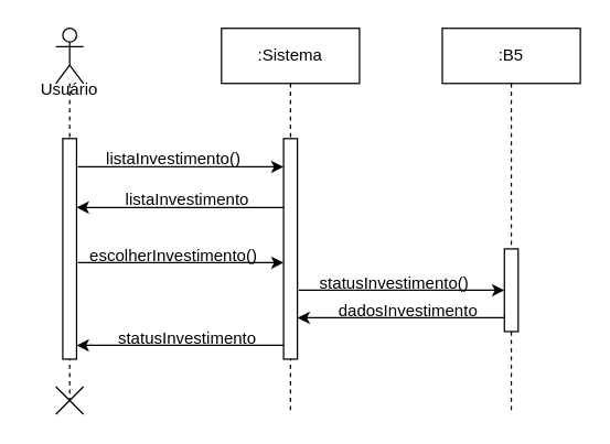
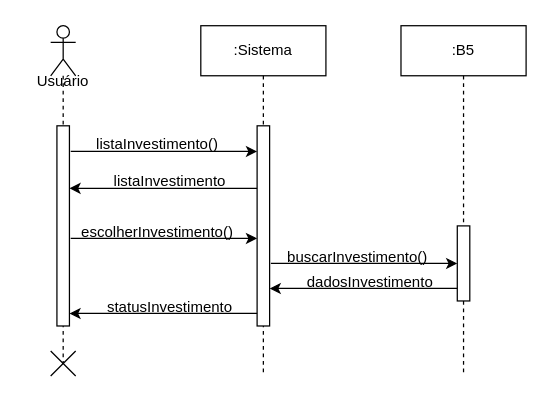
  <mxCell id="0" />
  <mxCell id="1" parent="0" />
  <mxCell id="2" value="" style="shape=umlLifeline;perimeter=lifelinePerimeter;whiteSpace=wrap;html=1;container=1;dropTarget=0;collapsible=0;recursiveResize=0;outlineConnect=0;portConstraint=eastwest;newEdgeStyle={&quot;curved&quot;:0,&quot;rounded&quot;:0};participant=umlActor;" vertex="1" parent="1"><mxGeometry x="40" y="20" width="20" height="270" as="geometry" /></mxCell>
  <mxCell id="3" value="" style="html=1;points=[[0,0,0,0,5],[0,1,0,0,-5],[1,0,0,0,5],[1,1,0,0,-5]];perimeter=orthogonalPerimeter;outlineConnect=0;targetShapes=umlLifeline;portConstraint=eastwest;newEdgeStyle={&quot;curved&quot;:0,&quot;rounded&quot;:0};" vertex="1" parent="2"><mxGeometry x="5" y="80" width="10" height="160" as="geometry" /></mxCell>
  <mxCell id="4" value=":Sistema" style="shape=umlLifeline;perimeter=lifelinePerimeter;whiteSpace=wrap;html=1;container=1;dropTarget=0;collapsible=0;recursiveResize=0;outlineConnect=0;portConstraint=eastwest;newEdgeStyle={&quot;curved&quot;:0,&quot;rounded&quot;:0};" vertex="1" parent="1"><mxGeometry x="160" y="20" width="100" height="280" as="geometry" /></mxCell>
  <mxCell id="5" value="" style="html=1;points=[[0,0,0,0,5],[0,1,0,0,-5],[1,0,0,0,5],[1,1,0,0,-5]];perimeter=orthogonalPerimeter;outlineConnect=0;targetShapes=umlLifeline;portConstraint=eastwest;newEdgeStyle={&quot;curved&quot;:0,&quot;rounded&quot;:0};" vertex="1" parent="4"><mxGeometry x="45" y="80" width="10" height="160" as="geometry" /></mxCell>
  <mxCell id="6" value=":B5" style="shape=umlLifeline;perimeter=lifelinePerimeter;whiteSpace=wrap;html=1;container=1;dropTarget=0;collapsible=0;recursiveResize=0;outlineConnect=0;portConstraint=eastwest;newEdgeStyle={&quot;curved&quot;:0,&quot;rounded&quot;:0};" vertex="1" parent="1"><mxGeometry x="320" y="20" width="100" height="280" as="geometry" /></mxCell>
  <mxCell id="7" value="" style="html=1;points=[[0,0,0,0,5],[0,1,0,0,-5],[1,0,0,0,5],[1,1,0,0,-5]];perimeter=orthogonalPerimeter;outlineConnect=0;targetShapes=umlLifeline;portConstraint=eastwest;newEdgeStyle={&quot;curved&quot;:0,&quot;rounded&quot;:0};" vertex="1" parent="6"><mxGeometry x="45" y="160" width="10" height="60" as="geometry" /></mxCell>
  <mxCell id="8" value="Usuário" style="text;html=1;align=center;verticalAlign=middle;whiteSpace=wrap;rounded=0;" vertex="1" parent="1"><mxGeometry x="20" y="50" width="60" height="30" as="geometry" /></mxCell>
  <mxCell id="9" value="" style="endArrow=classic;html=1;rounded=0;exitX=1.103;exitY=0.128;exitDx=0;exitDy=0;exitPerimeter=0;" edge="1" parent="1" source="3" target="5"><mxGeometry width="50" height="50" relative="1" as="geometry"><mxPoint x="60" y="120" as="sourcePoint" /><mxPoint x="200" y="120" as="targetPoint" /></mxGeometry></mxCell>
  <mxCell id="10" value="listaInvestimento()" style="text;html=1;align=center;verticalAlign=middle;resizable=0;points=[];autosize=1;strokeColor=none;fillColor=none;" vertex="1" parent="1"><mxGeometry x="50" y="100" width="150" height="30" as="geometry" /></mxCell>
  <mxCell id="11" value="" style="endArrow=classic;html=1;rounded=0;" edge="1" parent="1" target="3"><mxGeometry width="50" height="50" relative="1" as="geometry"><mxPoint x="205" y="150" as="sourcePoint" /><mxPoint x="60" y="150" as="targetPoint" /></mxGeometry></mxCell>
  <mxCell id="12" value="listaInvestimento" style="text;html=1;align=center;verticalAlign=middle;resizable=0;points=[];autosize=1;strokeColor=none;fillColor=none;" vertex="1" parent="1"><mxGeometry x="80" y="130" width="110" height="30" as="geometry" /></mxCell>
  <mxCell id="13" value="" style="endArrow=classic;html=1;rounded=0;exitX=1.103;exitY=0.128;exitDx=0;exitDy=0;exitPerimeter=0;" edge="1" parent="1"><mxGeometry width="50" height="50" relative="1" as="geometry"><mxPoint x="56" y="190" as="sourcePoint" /><mxPoint x="205" y="190" as="targetPoint" /></mxGeometry></mxCell>
  <mxCell id="14" value="escolherInvestimento()" style="text;html=1;align=center;verticalAlign=middle;resizable=0;points=[];autosize=1;strokeColor=none;fillColor=none;" vertex="1" parent="1"><mxGeometry x="55" y="170" width="140" height="30" as="geometry" /></mxCell>
  <mxCell id="15" value="" style="endArrow=classic;html=1;rounded=0;exitX=1.103;exitY=0.128;exitDx=0;exitDy=0;exitPerimeter=0;" edge="1" parent="1"><mxGeometry width="50" height="50" relative="1" as="geometry"><mxPoint x="216" y="210" as="sourcePoint" /><mxPoint x="365" y="210" as="targetPoint" /></mxGeometry></mxCell>
- <mxCell id="16" value="statusInvestimento()" style="text;html=1;align=center;verticalAlign=middle;resizable=0;points=[];autosize=1;strokeColor=none;fillColor=none;" vertex="1" parent="1"><mxGeometry x="215" y="190" width="140" height="30" as="geometry" /></mxCell>
+ <mxCell id="16" value="buscarInvestimento()" style="text;html=1;align=center;verticalAlign=middle;resizable=0;points=[];autosize=1;strokeColor=none;fillColor=none;" vertex="1" parent="1"><mxGeometry x="215" y="190" width="140" height="30" as="geometry" /></mxCell>
  <mxCell id="17" value="" style="endArrow=classic;html=1;rounded=0;" edge="1" parent="1"><mxGeometry width="50" height="50" relative="1" as="geometry"><mxPoint x="365" y="230" as="sourcePoint" /><mxPoint x="215" y="230" as="targetPoint" /></mxGeometry></mxCell>
  <mxCell id="18" value="dadosInvestimento" style="text;html=1;align=center;verticalAlign=middle;resizable=0;points=[];autosize=1;strokeColor=none;fillColor=none;" vertex="1" parent="1"><mxGeometry x="235" y="210" width="120" height="30" as="geometry" /></mxCell>
  <mxCell id="19" value="" style="endArrow=classic;html=1;rounded=0;" edge="1" parent="1"><mxGeometry width="50" height="50" relative="1" as="geometry"><mxPoint x="205" y="250" as="sourcePoint" /><mxPoint x="55" y="250" as="targetPoint" /></mxGeometry></mxCell>
  <mxCell id="20" value="statusInvestimento" style="text;html=1;align=center;verticalAlign=middle;resizable=0;points=[];autosize=1;strokeColor=none;fillColor=none;" vertex="1" parent="1"><mxGeometry x="75" y="230" width="120" height="30" as="geometry" /></mxCell>
  <mxCell id="21" value="" style="shape=umlDestroy;whiteSpace=wrap;html=1;strokeWidth=1;targetShapes=umlLifeline;" vertex="1" parent="1"><mxGeometry x="40" y="280" width="20" height="20" as="geometry" /></mxCell>
